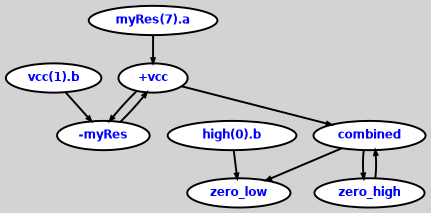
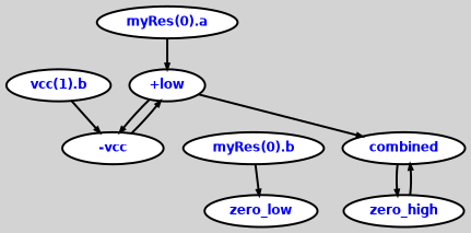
  digraph {
    bgcolor=lightgrey
    ordering=out
    ranksep=.4
    node [color=black fillcolor=white fixedsize=false fontcolor=blue fontname="Helvetica-bold" fontsize=12 style="filled, solid, bold"]
    edge [arrowsize=.5 color=black style=bold]
-   n1 [height=.25 label="+vcc" width=.25]
-   n2 [height=.25 label="-myRes" width=.25]
+   n1 [height=.25 label="+low" width=.25]
+   n2 [height=.25 label="-vcc" width=.25]
    n3 [height=.25 label=combined width=.25]
    n4 [height=.25 label=zero_low width=.25]
    n5 [height=.25 label=zero_high width=.25]
    n6 [height=.25 label="vcc(1).b" width=.25]
-   n7 [height=.25 label="myRes(7).a" width=.25]
-   n8 [height=.25 label="high(0).b" width=.25]
+   n7 [height=.25 label="myRes(0).a" width=.25]
+   n8 [height=.25 label="myRes(0).b" width=.25]
    n1 -> n2
    n1 -> n3
    n2 -> n1
-   n3 -> n4
    n3 -> n5
    n5 -> n3
    n6 -> n2
    n7 -> n1
    n8 -> n4
  }
